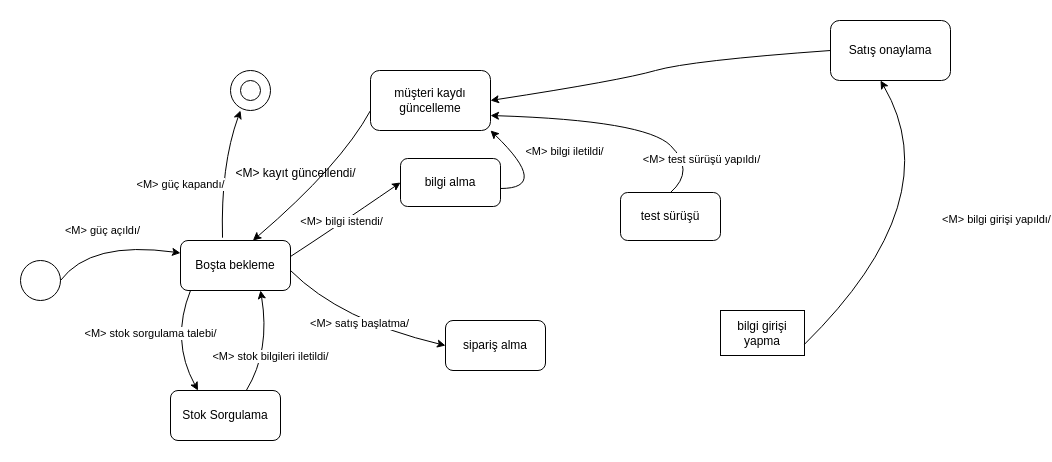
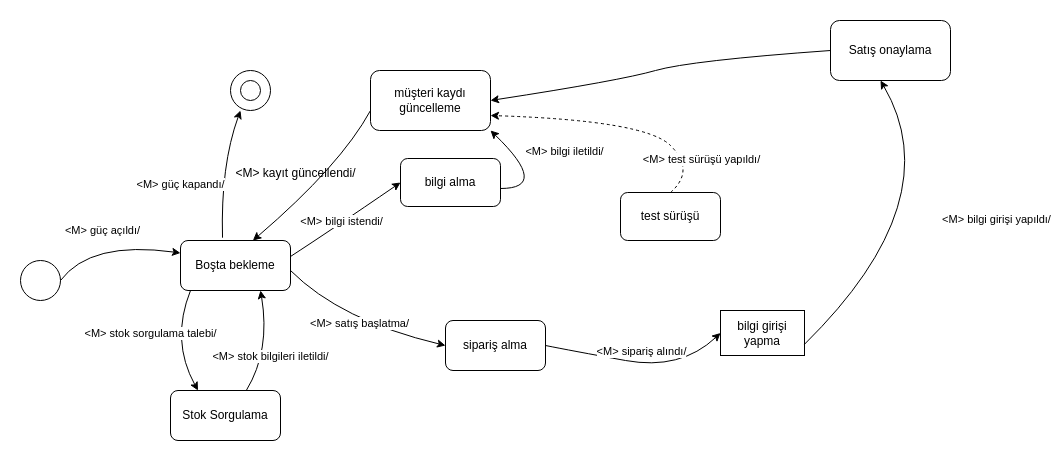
  <mxCell id="0" />
  <mxCell id="1" parent="0" />
  <mxCell id="2" value="" style="ellipse;whiteSpace=wrap;html=1;" parent="1" vertex="1"><mxGeometry x="20" y="260" width="40" height="40" as="geometry" /></mxCell>
  <mxCell id="3" value="Boşta bekleme" style="rounded=1;whiteSpace=wrap;html=1;" parent="1" vertex="1"><mxGeometry x="180" y="240" width="110" height="50" as="geometry" /></mxCell>
  <mxCell id="4" value="sipariş alma" style="rounded=1;whiteSpace=wrap;html=1;" parent="1" vertex="1"><mxGeometry x="445" y="320" width="100" height="50" as="geometry" /></mxCell>
  <mxCell id="5" value="" style="curved=1;endArrow=classic;html=1;rounded=0;exitX=1;exitY=0.5;exitDx=0;exitDy=0;entryX=0;entryY=0.25;entryDx=0;entryDy=0;" parent="1" source="2" target="3" edge="1"><mxGeometry width="50" height="50" relative="1" as="geometry"><mxPoint x="80" y="280" as="sourcePoint" /><mxPoint x="130" y="230" as="targetPoint" /><Array as="points"><mxPoint x="90" y="240" /></Array></mxGeometry></mxCell>
  <mxCell id="6" value="&amp;lt;M&amp;gt; güç açıldı/" style="edgeLabel;html=1;align=center;verticalAlign=middle;resizable=0;points=[];" parent="5" vertex="1" connectable="0"><mxGeometry x="-0.022" y="-8" relative="1" as="geometry"><mxPoint x="-6" y="-21" as="offset" /></mxGeometry></mxCell>
  <mxCell id="7" value="" style="curved=1;endArrow=classic;html=1;rounded=0;exitX=1;exitY=0.5;exitDx=0;exitDy=0;entryX=0;entryY=0.5;entryDx=0;entryDy=0;" parent="1" edge="1" target="4"><mxGeometry width="50" height="50" relative="1" as="geometry"><mxPoint x="290" y="270" as="sourcePoint" /><mxPoint x="410" y="243" as="targetPoint" /><Array as="points"><mxPoint x="340" y="320" /></Array></mxGeometry></mxCell>
  <mxCell id="8" value="&amp;lt;M&amp;gt; satış başlatma/" style="edgeLabel;html=1;align=center;verticalAlign=middle;resizable=0;points=[];" parent="7" vertex="1" connectable="0"><mxGeometry x="0.062" y="-7" relative="1" as="geometry"><mxPoint x="-4" y="-10" as="offset" /></mxGeometry></mxCell>
  <mxCell id="9" value="bilgi girişi yapma" style="whiteSpace=wrap;html=1;rounded=0;" parent="1" vertex="1"><mxGeometry x="720" y="310" width="84" height="45" as="geometry" /></mxCell>
+ <mxCell id="10" value="" style="curved=1;endArrow=classic;html=1;rounded=0;exitX=1;exitY=0.5;exitDx=0;exitDy=0;entryX=0;entryY=0.5;entryDx=0;entryDy=0;" parent="1" source="4" target="9" edge="1"><mxGeometry width="50" height="50" relative="1" as="geometry"><mxPoint x="570" y="380" as="sourcePoint" /><mxPoint x="710" y="323" as="targetPoint" /><Array as="points"><mxPoint x="570" y="350" /><mxPoint x="680" y="370" /></Array></mxGeometry></mxCell>
+ <mxCell id="11" value="&amp;lt;M&amp;gt; sipariş alındı/" style="edgeLabel;html=1;align=center;verticalAlign=middle;resizable=0;points=[];" parent="10" vertex="1" connectable="0"><mxGeometry x="0.062" y="-7" relative="1" as="geometry"><mxPoint x="-4" y="-20" as="offset" /></mxGeometry></mxCell>
  <mxCell id="12" value="müşteri kaydı güncelleme" style="rounded=1;whiteSpace=wrap;html=1;" parent="1" vertex="1"><mxGeometry x="370" y="70" width="120" height="60" as="geometry" /></mxCell>
  <mxCell id="13" value="" style="ellipse;whiteSpace=wrap;html=1;" parent="1" vertex="1"><mxGeometry x="230" y="70" width="40" height="40" as="geometry" /></mxCell>
  <mxCell id="14" value="" style="curved=1;endArrow=classic;html=1;rounded=0;exitX=0.382;exitY=-0.056;exitDx=0;exitDy=0;exitPerimeter=0;entryX=0;entryY=0.5;entryDx=0;entryDy=0;" parent="1" source="3" edge="1"><mxGeometry width="50" height="50" relative="1" as="geometry"><mxPoint x="220" y="215" as="sourcePoint" /><mxPoint x="240" y="110" as="targetPoint" /><Array as="points"><mxPoint x="220" y="165" /></Array></mxGeometry></mxCell>
  <mxCell id="15" value="&amp;lt;M&amp;gt; güç kapandı/" style="edgeLabel;html=1;align=center;verticalAlign=middle;resizable=0;points=[];" parent="14" vertex="1" connectable="0"><mxGeometry x="-0.312" y="-15" relative="1" as="geometry"><mxPoint x="-56" y="-8" as="offset" /></mxGeometry></mxCell>
  <mxCell id="16" value="" style="ellipse;whiteSpace=wrap;html=1;" parent="1" vertex="1"><mxGeometry x="240" y="80" width="20" height="20" as="geometry" /></mxCell>
  <mxCell id="17" value="Satış onaylama" style="rounded=1;whiteSpace=wrap;html=1;" parent="1" vertex="1"><mxGeometry x="830" y="20" width="120" height="60" as="geometry" /></mxCell>
  <mxCell id="18" value="" style="curved=1;endArrow=classic;html=1;rounded=0;exitX=1;exitY=0.75;exitDx=0;exitDy=0;" parent="1" edge="1" source="9"><mxGeometry width="50" height="50" relative="1" as="geometry"><mxPoint x="740" y="220" as="sourcePoint" /><mxPoint x="880" y="80" as="targetPoint" /><Array as="points"><mxPoint x="950" y="200" /></Array></mxGeometry></mxCell>
  <mxCell id="19" value="&amp;lt;M&amp;gt; bilgi girişi yapıldı/" style="edgeLabel;html=1;align=center;verticalAlign=middle;resizable=0;points=[];" parent="18" vertex="1" connectable="0"><mxGeometry x="0.062" y="-7" relative="1" as="geometry"><mxPoint x="56" y="-2" as="offset" /></mxGeometry></mxCell>
  <mxCell id="20" value="" style="curved=1;endArrow=classic;html=1;rounded=0;entryX=1;entryY=0.5;entryDx=0;entryDy=0;" edge="1" parent="1" target="12"><mxGeometry width="50" height="50" relative="1" as="geometry"><mxPoint x="830" y="50" as="sourcePoint" /><mxPoint x="670" y="80" as="targetPoint" /><Array as="points"><mxPoint x="690" y="60" /><mxPoint x="620" y="80" /></Array></mxGeometry></mxCell>
  <mxCell id="21" value="" style="curved=1;endArrow=classic;html=1;rounded=0;exitX=0;exitY=0.75;exitDx=0;exitDy=0;entryX=0.658;entryY=0;entryDx=0;entryDy=0;entryPerimeter=0;" edge="1" parent="1" target="3"><mxGeometry width="50" height="50" relative="1" as="geometry"><mxPoint x="370" y="110" as="sourcePoint" /><mxPoint x="253.15" y="231.8" as="targetPoint" /><Array as="points"><mxPoint x="340" y="165" /></Array></mxGeometry></mxCell>
  <mxCell id="22" value="&amp;lt;M&amp;gt; kayıt güncellendi/" style="text;html=1;align=center;verticalAlign=middle;resizable=0;points=[];autosize=1;strokeColor=none;fillColor=none;" vertex="1" parent="1"><mxGeometry x="225" y="158" width="140" height="30" as="geometry" /></mxCell>
  <mxCell id="23" value="bilgi alma" style="rounded=1;whiteSpace=wrap;html=1;" vertex="1" parent="1"><mxGeometry x="400" y="158" width="100" height="48" as="geometry" /></mxCell>
  <mxCell id="24" value="test sürüşü" style="rounded=1;whiteSpace=wrap;html=1;" vertex="1" parent="1"><mxGeometry x="620" y="192" width="100" height="48" as="geometry" /></mxCell>
  <mxCell id="25" value="" style="curved=1;endArrow=classic;html=1;rounded=0;entryX=0;entryY=0.5;entryDx=0;entryDy=0;" edge="1" parent="1" target="23"><mxGeometry width="50" height="50" relative="1" as="geometry"><mxPoint x="290" y="256" as="sourcePoint" /><mxPoint x="340" y="206" as="targetPoint" /><Array as="points"><mxPoint x="330" y="230" /></Array></mxGeometry></mxCell>
  <mxCell id="26" value="&amp;lt;M&amp;gt; bilgi istendi/" style="edgeLabel;html=1;align=center;verticalAlign=middle;resizable=0;points=[];" vertex="1" connectable="0" parent="25"><mxGeometry x="-0.073" relative="1" as="geometry"><mxPoint y="-2" as="offset" /></mxGeometry></mxCell>
  <mxCell id="27" value="" style="curved=1;endArrow=classic;html=1;rounded=0;entryX=1;entryY=1;entryDx=0;entryDy=0;" edge="1" parent="1" target="12"><mxGeometry width="50" height="50" relative="1" as="geometry"><mxPoint x="500" y="188" as="sourcePoint" /><mxPoint x="550" y="138" as="targetPoint" /><Array as="points"><mxPoint x="550" y="188" /></Array></mxGeometry></mxCell>
  <mxCell id="28" value="&amp;lt;M&amp;gt; bilgi iletildi/" style="edgeLabel;html=1;align=center;verticalAlign=middle;resizable=0;points=[];" vertex="1" connectable="0" parent="27"><mxGeometry x="0.365" relative="1" as="geometry"><mxPoint x="43" y="-9" as="offset" /></mxGeometry></mxCell>
  <mxCell id="29" value="Stok Sorgulama" style="rounded=1;whiteSpace=wrap;html=1;" vertex="1" parent="1"><mxGeometry x="170" y="390" width="110" height="50" as="geometry" /></mxCell>
  <mxCell id="30" value="" style="curved=1;endArrow=classic;html=1;rounded=0;exitX=0.691;exitY=-0.008;exitDx=0;exitDy=0;exitPerimeter=0;" edge="1" parent="1" source="29"><mxGeometry width="50" height="50" relative="1" as="geometry"><mxPoint x="240" y="360" as="sourcePoint" /><mxPoint x="260" y="290" as="targetPoint" /><Array as="points"><mxPoint x="270" y="350" /></Array></mxGeometry></mxCell>
  <mxCell id="31" value="&amp;lt;M&amp;gt; stok bilgileri iletildi/" style="edgeLabel;html=1;align=center;verticalAlign=middle;resizable=0;points=[];" vertex="1" connectable="0" parent="30"><mxGeometry x="0.095" y="6" relative="1" as="geometry"><mxPoint x="8" y="17" as="offset" /></mxGeometry></mxCell>
  <mxCell id="32" value="" style="curved=1;endArrow=classic;html=1;rounded=0;entryX=0.25;entryY=0;entryDx=0;entryDy=0;" edge="1" parent="1" target="29"><mxGeometry width="50" height="50" relative="1" as="geometry"><mxPoint x="190" y="290" as="sourcePoint" /><mxPoint x="240" y="400" as="targetPoint" /><Array as="points"><mxPoint x="170" y="340" /></Array></mxGeometry></mxCell>
  <mxCell id="33" value="&amp;lt;M&amp;gt; stok sorgulama talebi/" style="edgeLabel;html=1;align=center;verticalAlign=middle;resizable=0;points=[];" vertex="1" connectable="0" parent="32"><mxGeometry x="-0.183" y="7" relative="1" as="geometry"><mxPoint x="-30" y="-2" as="offset" /></mxGeometry></mxCell>
- <mxCell id="34" value="" style="curved=1;endArrow=classic;html=1;rounded=0;exitX=0.5;exitY=0;exitDx=0;exitDy=0;entryX=1;entryY=0.75;entryDx=0;entryDy=0;" edge="1" parent="1" source="24" target="12"><mxGeometry width="50" height="50" relative="1" as="geometry"><mxPoint x="645" y="170" as="sourcePoint" /><mxPoint x="695" y="120" as="targetPoint" /><Array as="points"><mxPoint x="695" y="170" /><mxPoint x="645" y="120" /></Array></mxGeometry></mxCell>
+ <mxCell id="34" value="" style="curved=1;endArrow=classic;html=1;rounded=0;exitX=0.5;exitY=0;exitDx=0;exitDy=0;entryX=1;entryY=0.75;entryDx=0;entryDy=0;dashed=1;" edge="1" parent="1" source="24" target="12"><mxGeometry width="50" height="50" relative="1" as="geometry"><mxPoint x="645" y="170" as="sourcePoint" /><mxPoint x="695" y="120" as="targetPoint" /><Array as="points"><mxPoint x="695" y="170" /><mxPoint x="645" y="120" /></Array></mxGeometry></mxCell>
  <mxCell id="35" value="&amp;lt;M&amp;gt; test sürüşü yapıldı/" style="edgeLabel;html=1;align=center;verticalAlign=middle;resizable=0;points=[];" vertex="1" connectable="0" parent="34"><mxGeometry x="-0.447" y="-2" relative="1" as="geometry"><mxPoint x="31" y="17" as="offset" /></mxGeometry></mxCell>
